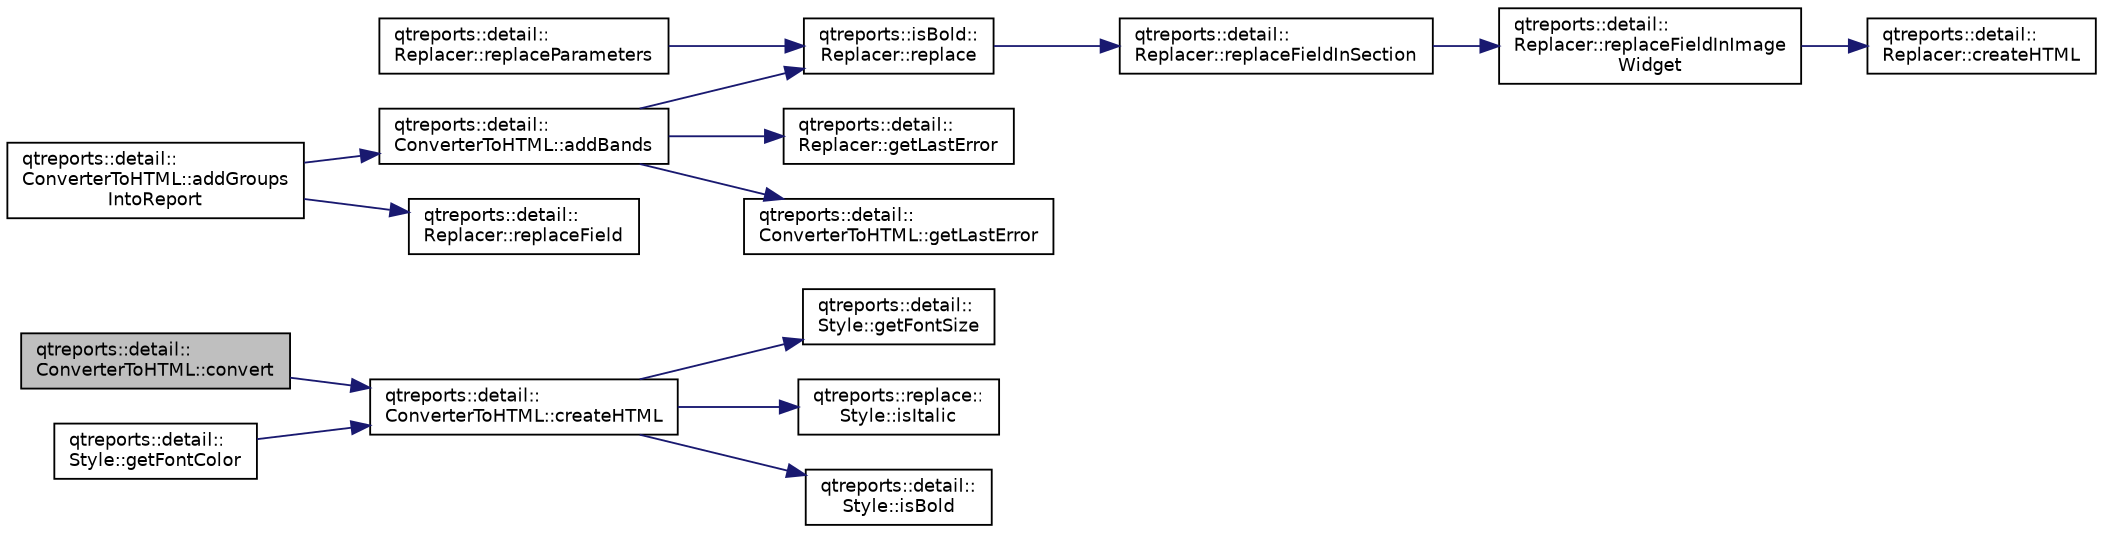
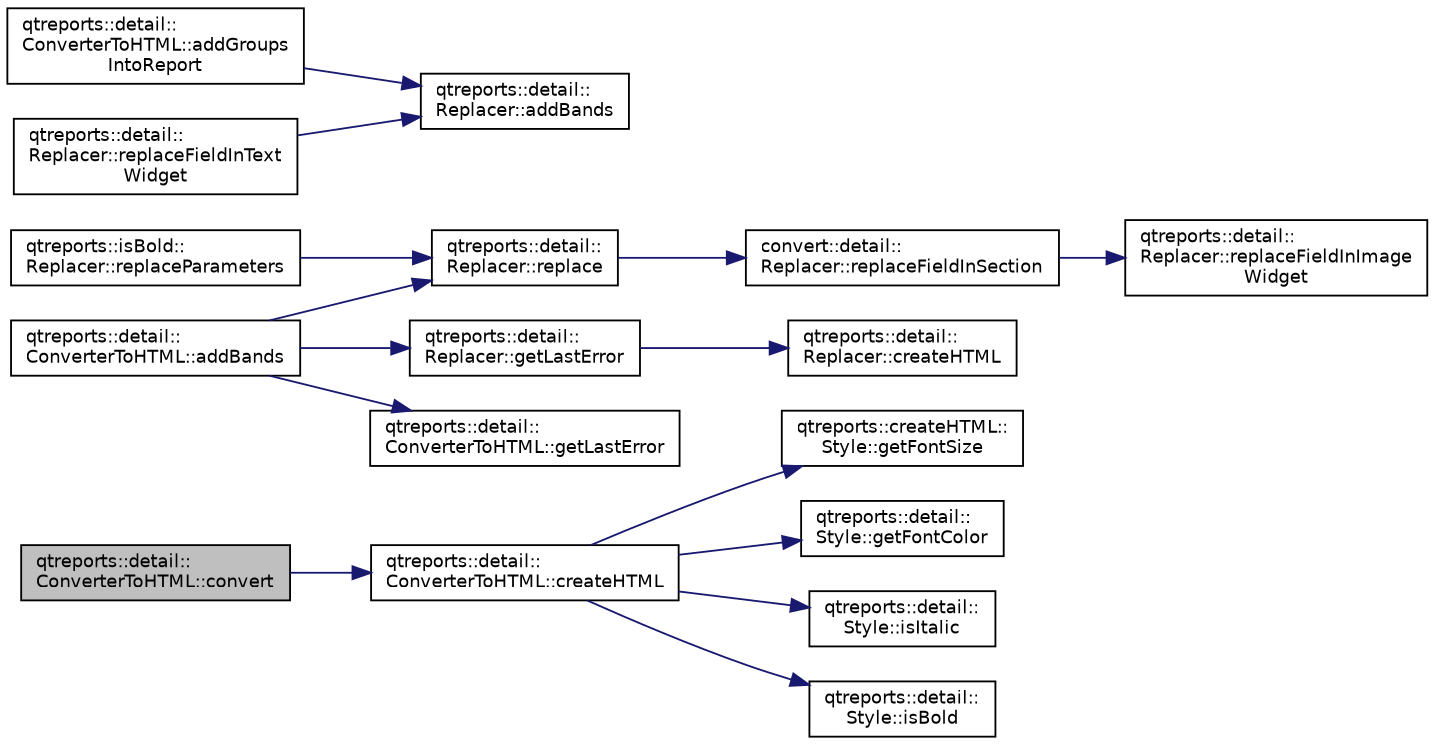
  digraph {
    rankdir=LR
    node [color=black fontname=Helvetica fontsize=10 shape=record]
    edge [color=midnightblue fontname=Helvetica fontsize=10 labelfontname=Helvetica labelfontsize=10 style=solid]
    n1 [fillcolor=grey75 fontcolor=black height=0.2 label="qtreports::detail::\lConverterToHTML::convert" style=filled width=0.4]
    n2 [height=0.2 label="qtreports::detail::\lConverterToHTML::createHTML" width=0.4]
-   n3 [height=0.2 label="qtreports::detail::\lStyle::getFontSize" width=0.4]
+   n3 [height=0.2 label="qtreports::createHTML::\lStyle::getFontSize" width=0.4]
    n4 [height=0.2 label="qtreports::detail::\lStyle::getFontColor" width=0.4]
-   n5 [height=0.2 label="qtreports::replace::\lStyle::isItalic" width=0.4]
+   n5 [height=0.2 label="qtreports::detail::\lStyle::isItalic" width=0.4]
    n6 [height=0.2 label="qtreports::detail::\lStyle::isBold" width=0.4]
    n7 [height=0.2 label="qtreports::detail::\lConverterToHTML::addBands" width=0.4]
-   n8 [height=0.2 label="qtreports::isBold::\lReplacer::replace" width=0.4]
+   n8 [height=0.2 label="qtreports::detail::\lReplacer::replace" width=0.4]
    n9 [height=0.2 label="qtreports::detail::\lReplacer::getLastError" width=0.4]
    n10 [height=0.2 label="qtreports::detail::\lConverterToHTML::getLastError" width=0.4]
    n11 [height=0.2 label="qtreports::detail::\lConverterToHTML::addGroups\lIntoReport" width=0.4]
-   n12 [height=0.2 label="qtreports::detail::\lReplacer::replaceField" width=0.4]
-   n13 [height=0.2 label="qtreports::detail::\lReplacer::replaceFieldInSection" width=0.4]
+   n12 [height=0.2 label="qtreports::detail::\lReplacer::addBands" width=0.4]
+   n13 [height=0.2 label="convert::detail::\lReplacer::replaceFieldInSection" width=0.4]
    n14 [height=0.2 label="qtreports::detail::\lReplacer::replaceFieldInImage\lWidget" width=0.4]
-   n15 [height=0.2 label="qtreports::detail::\lReplacer::replaceParameters" width=0.4]
+   n15 [height=0.2 label="qtreports::isBold::\lReplacer::replaceParameters" width=0.4]
+   n16 [height=0.2 label="qtreports::detail::\lReplacer::replaceFieldInText\lWidget" width=0.4]
    n17 [height=0.2 label="qtreports::detail::\lReplacer::createHTML" width=0.4]
    n1 -> n2
    n2 -> n3
-   n4 -> n2
+   n2 -> n4
    n2 -> n5
    n2 -> n6
    n7 -> n8
    n7 -> n9
    n7 -> n10
    n8 -> n13
-   n11 -> n7
    n11 -> n12
    n13 -> n14
-   n14 -> n17
+   n9 -> n17
    n15 -> n8
+   n16 -> n12
  }
